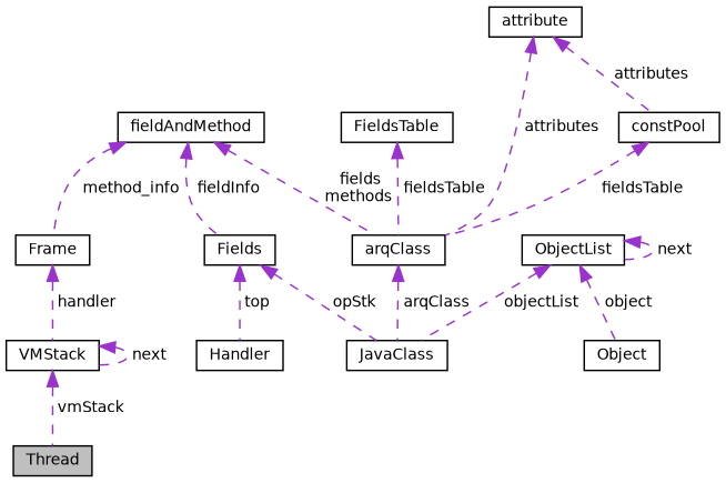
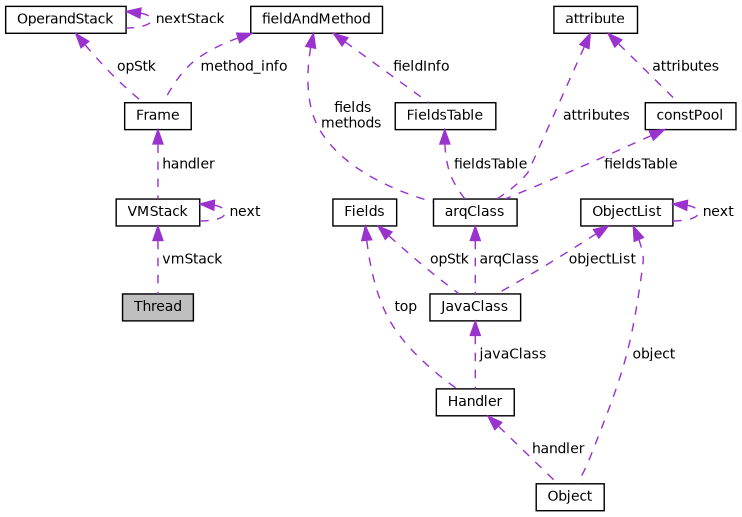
  digraph {
    node [color=black fillcolor=white fontname=Helvetica fontsize=10 shape=record style=filled]
    edge [color=darkorchid3 dir=back fontname=Helvetica fontsize=10 labelfontname=Helvetica labelfontsize=10 style=dashed]
    n1 [fillcolor=grey75 fontcolor=black height=0.2 label=Thread width=0.4]
    n2 [height=0.2 label=VMStack width=0.4]
    n3 [height=0.2 label=Frame width=0.4]
+   n4 [height=0.2 label=OperandStack width=0.4]
    n5 [height=0.2 label=JavaClass width=0.4]
    n6 [height=0.2 label=Handler width=0.4]
    n7 [height=0.2 label=Object width=0.4]
    n8 [height=0.2 label=Fields width=0.4]
    n9 [height=0.2 label=FieldsTable width=0.4]
    n10 [height=0.2 label=arqClass width=0.4]
    n11 [height=0.2 label=fieldAndMethod width=0.4]
    n12 [height=0.2 label=attribute width=0.4]
    n13 [height=0.2 label=constPool width=0.4]
    n14 [height=0.2 label=ObjectList width=0.4]
    n2 -> n1 [label=" vmStack"]
    n2 -> n2 [label=" next"]
    n3 -> n2 [label=" handler"]
+   n4 -> n3 [label=" opStk"]
+   n4 -> n4 [label=" nextStack"]
+   n5 -> n6 [label=" javaClass"]
+   n6 -> n7 [label=" handler"]
    n8 -> n5 [label=" opStk"]
    n8 -> n6 [label=" top"]
    n9 -> n10 [label=" fieldsTable"]
    n10 -> n5 [label=" arqClass"]
    n11 -> n3 [label=" method_info"]
-   n11 -> n8 [label=" fieldInfo"]
+   n11 -> n9 [label=" fieldInfo"]
    n11 -> n10 [label=" fields\nmethods"]
    n12 -> n10 [label=" attributes"]
    n12 -> n13 [label=" attributes"]
    n13 -> n10 [label=" fieldsTable"]
    n14 -> n5 [label=" objectList"]
    n14 -> n7 [label=" object"]
    n14 -> n14 [label=" next"]
  }
